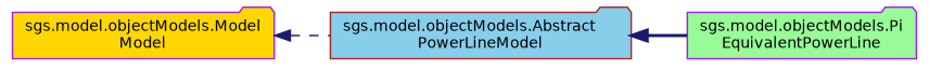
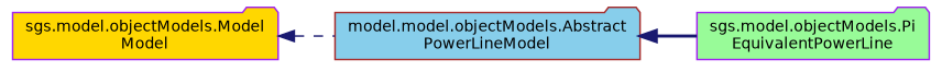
  digraph {
    rankdir=LR
    node [color=purple fontname=Helvetica fontsize=10 shape=folder style=filled]
    edge [color=midnightblue dir=back fontname=Helvetica fontsize=10 labelfontname=Helvetica labelfontsize=10]
    n1 [fillcolor=palegreen fontcolor=black height=0.2 label="sgs.model.objectModels.Pi\lEquivalentPowerLine" width=0.4]
-   n2 [color=brown fillcolor=skyblue height=0.2 label="sgs.model.objectModels.Abstract\lPowerLineModel" width=0.4]
+   n2 [color=brown fillcolor=skyblue height=0.2 label="model.model.objectModels.Abstract\lPowerLineModel" width=0.4]
    n3 [fillcolor=gold height=0.2 label="sgs.model.objectModels.Model\lModel" width=0.4]
    n2 -> n1 [style=bold]
    n3 -> n2 [style=dashed]
  }
